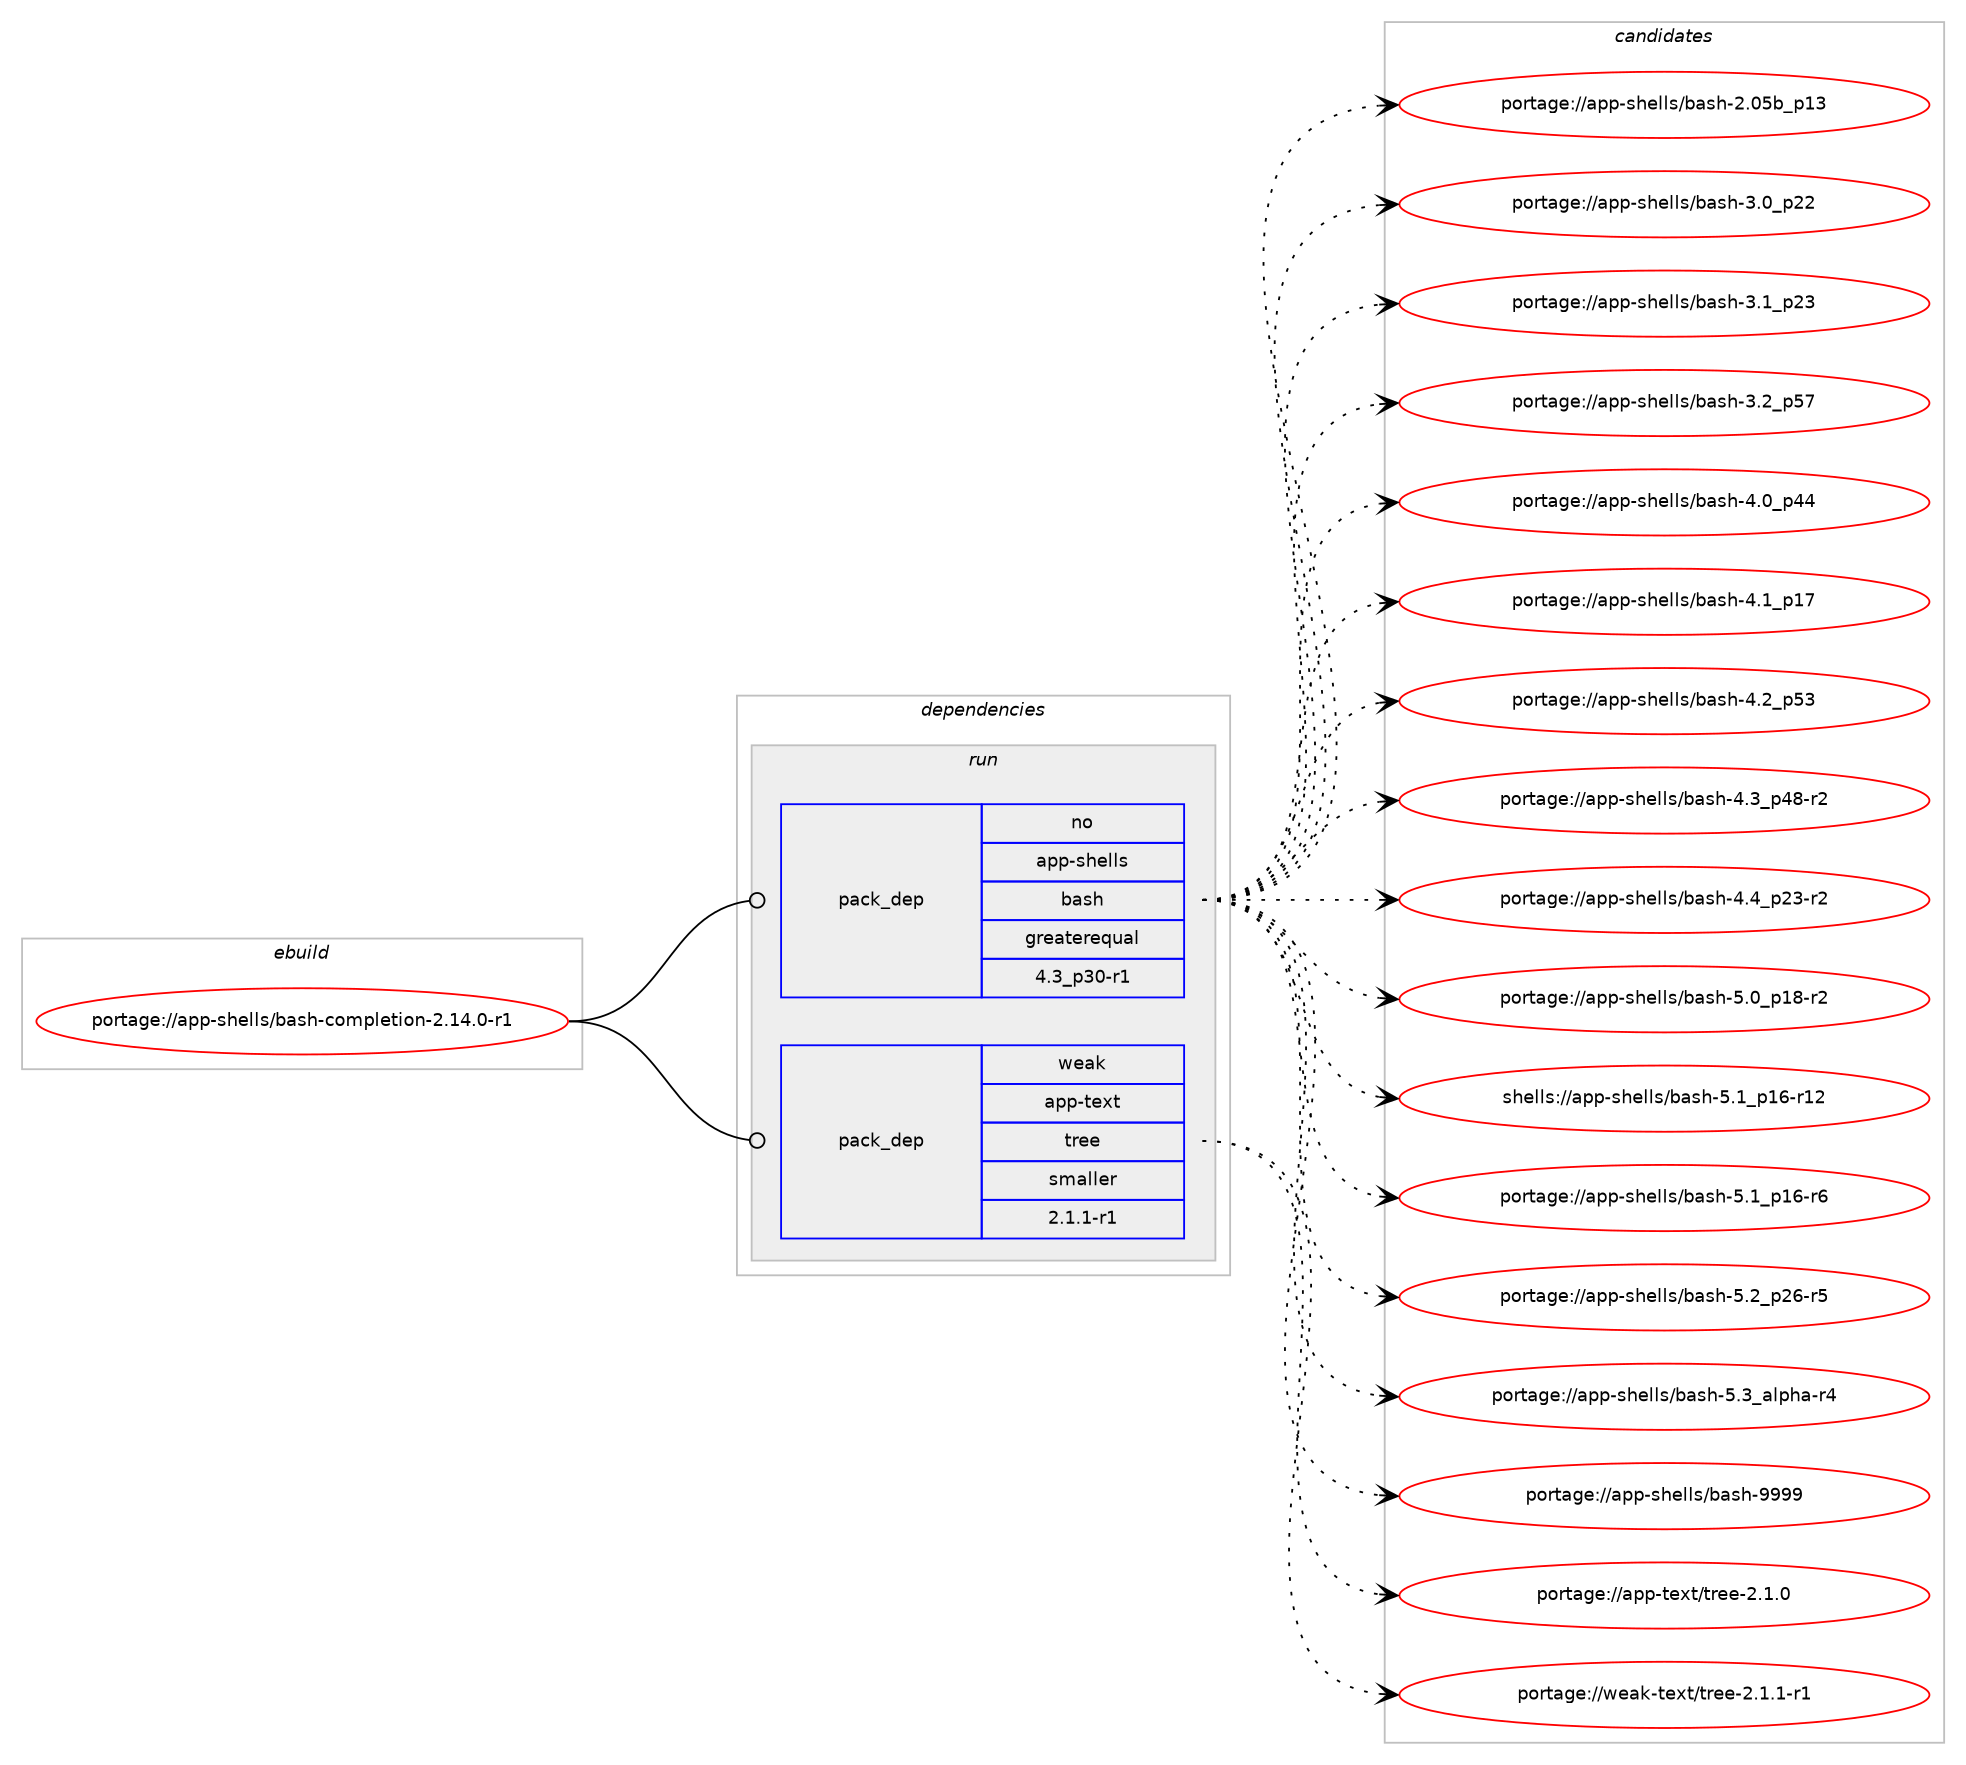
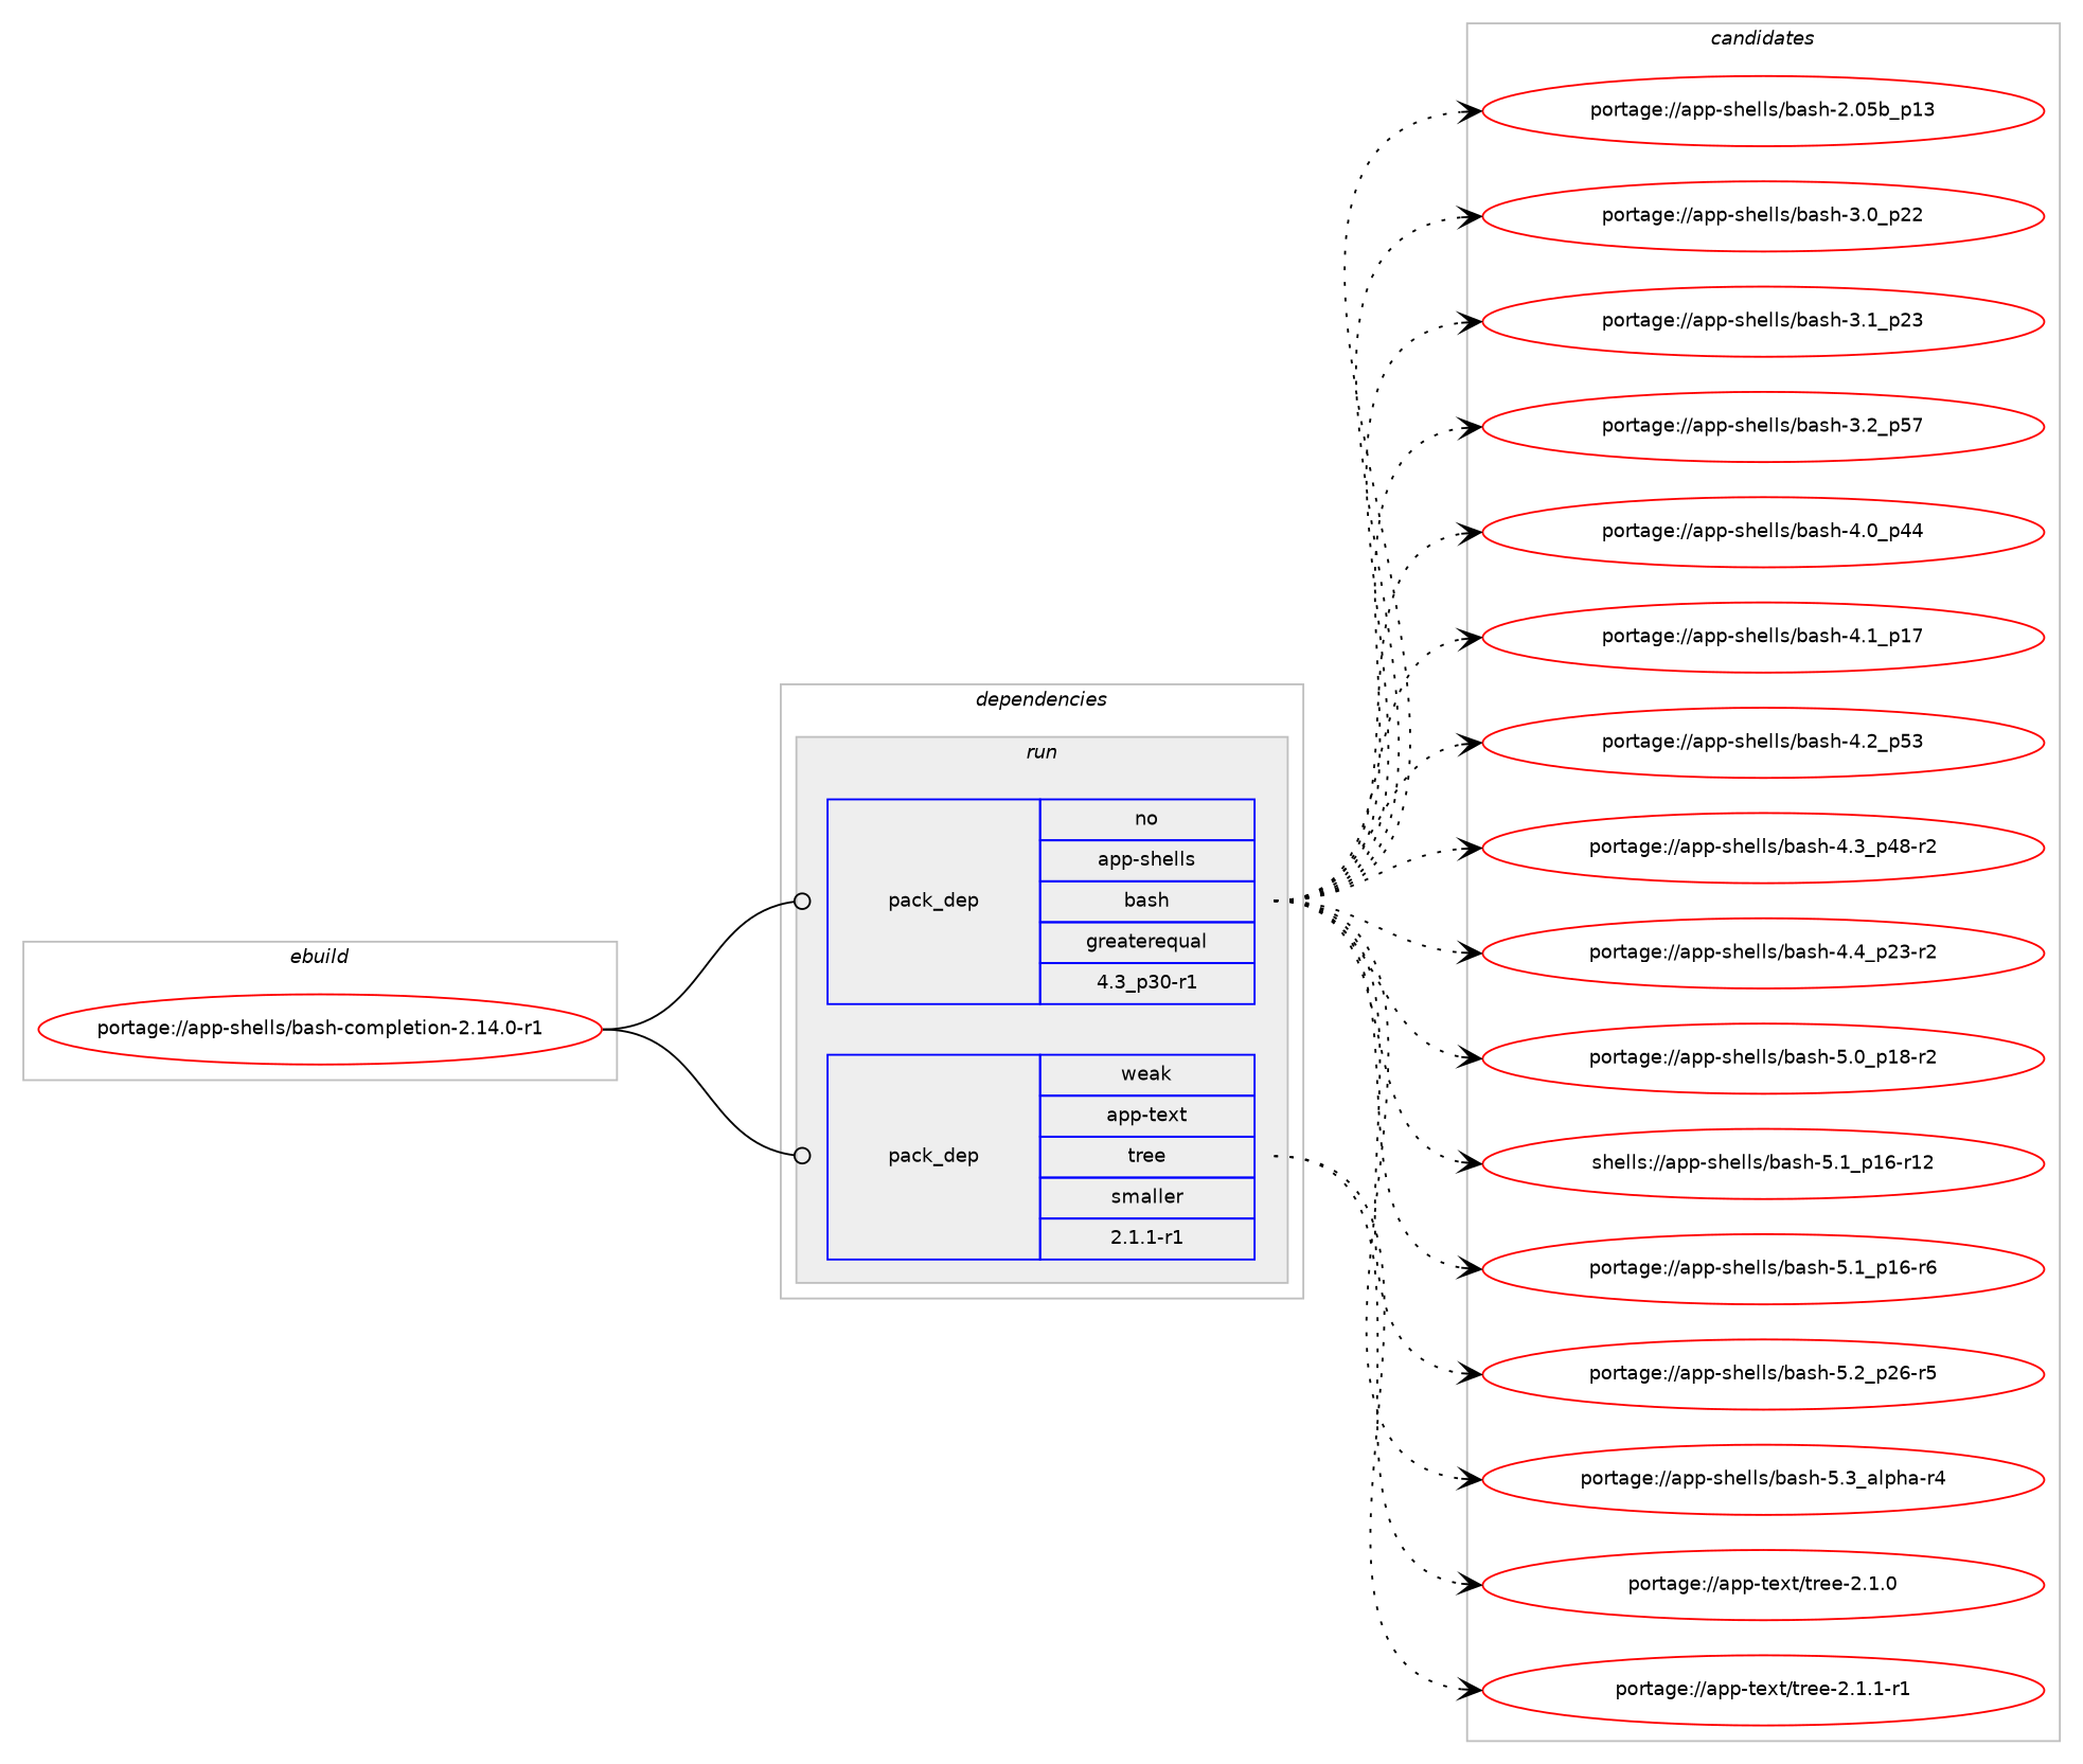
  digraph {
    compound=true
    concentrate=true
    fontname=Helvetica
    fontsize=10
    newrank=true
    rankdir=LR
    ranksep=1.5
    node [color=red fontname=Helvetica fontsize=10]
    edge [arrowhead=vee headport=w style=dotted tailport=e weight=100]
    n1 [label="portage://app-shells/bash-completion-2.14.0-r1" width=4]
    n2 [color=blue label=<<TABLE BORDER="0" CELLBORDER="1" CELLSPACING="0" CELLPADDING="4" WIDTH="220"><TR><TD ROWSPAN="6" CELLPADDING="30">pack_dep</TD></TR><TR><TD WIDTH="110">no</TD></TR><TR><TD>app-shells</TD></TR><TR><TD>bash</TD></TR><TR><TD>greaterequal</TD></TR><TR><TD>4.3_p30-r1</TD></TR></TABLE>> shape=none]
    n3 [color=blue label=<<TABLE BORDER="0" CELLBORDER="1" CELLSPACING="0" CELLPADDING="4" WIDTH="220"><TR><TD ROWSPAN="6" CELLPADDING="30">pack_dep</TD></TR><TR><TD WIDTH="110">weak</TD></TR><TR><TD>app-text</TD></TR><TR><TD>tree</TD></TR><TR><TD>smaller</TD></TR><TR><TD>2.1.1-r1</TD></TR></TABLE>> shape=none]
    n4 [label="portage://app-shells/bash-2.05b_p13" width=4]
    n5 [label="portage://app-shells/bash-3.0_p22" width=4]
    n6 [label="portage://app-shells/bash-3.1_p23" width=4]
    n7 [label="portage://app-shells/bash-3.2_p57" width=4]
    n8 [label="portage://app-shells/bash-4.0_p44" width=4]
    n9 [label="portage://app-shells/bash-4.1_p17" width=4]
    n10 [label="portage://app-shells/bash-4.2_p53" width=4]
    n11 [label="portage://app-shells/bash-4.3_p48-r2" width=4]
    n12 [label="portage://app-shells/bash-4.4_p23-r2" width=4]
    n13 [label="portage://app-shells/bash-5.0_p18-r2" width=4]
    n14 [label="shells://app-shells/bash-5.1_p16-r12" width=4]
    n15 [label="portage://app-shells/bash-5.1_p16-r6" width=4]
    n16 [label="portage://app-shells/bash-5.2_p26-r5" width=4]
    n17 [label="portage://app-shells/bash-5.3_alpha-r4" width=4]
-   n18 [label="portage://app-shells/bash-9999" width=4]
    n19 [label="portage://app-text/tree-2.1.0" width=4]
-   n20 [label="portage://weak-text/tree-2.1.1-r1" width=4]
+   n20 [label="portage://app-text/tree-2.1.1-r1" width=4]
    subgraph cluster_1 {
      color=gray
      label=<<i>ebuild</i>>
      rank=same
      n1
    }
    subgraph cluster_2 {
      color=gray
      label=<<i>dependencies</i>>
      subgraph cluster_3 {
        color=gray
        fillcolor="#eeeeee"
        label=<<i>compile</i>>
        style=filled
      }
      subgraph cluster_4 {
        color=gray
        fillcolor="#eeeeee"
        label=<<i>compile and run</i>>
        style=filled
      }
      subgraph cluster_5 {
        color=gray
        fillcolor="#eeeeee"
        label=<<i>run</i>>
        style=filled
        subgraph sub_6 {
          color=gray
          fillcolor="#eeeeee"
          label=<<i>run</i>>
          style=filled
          n2
        }
        subgraph sub_7 {
          color=gray
          fillcolor="#eeeeee"
          label=<<i>run</i>>
          style=filled
          n3
        }
      }
    }
    subgraph cluster_8 {
      color=gray
      label=<<i>candidates</i>>
      rank=same
      subgraph sub_9 {
        color=black
        label=<<i>candidates</i>>
        nodesep=1
        rank=same
        n4
        n5
        n6
        n7
        n8
        n9
        n10
        n11
        n12
        n13
        n14
        n15
        n16
        n17
-       n18
      }
      subgraph sub_10 {
        color=black
        label=<<i>candidates</i>>
        nodesep=1
        rank=same
        n19
        n20
      }
    }
    n1 -> n2 [arrowhead=odot style=solid weight=20]
    n1 -> n3 [arrowhead=odot style=solid weight=20]
    n2 -> n4
    n2 -> n5
    n2 -> n6
    n2 -> n7
    n2 -> n8
    n2 -> n9
    n2 -> n10
    n2 -> n11
    n2 -> n12
    n2 -> n13
    n2 -> n14
    n2 -> n15
    n2 -> n16
    n2 -> n17
-   n2 -> n18
    n3 -> n19
    n3 -> n20
  }
